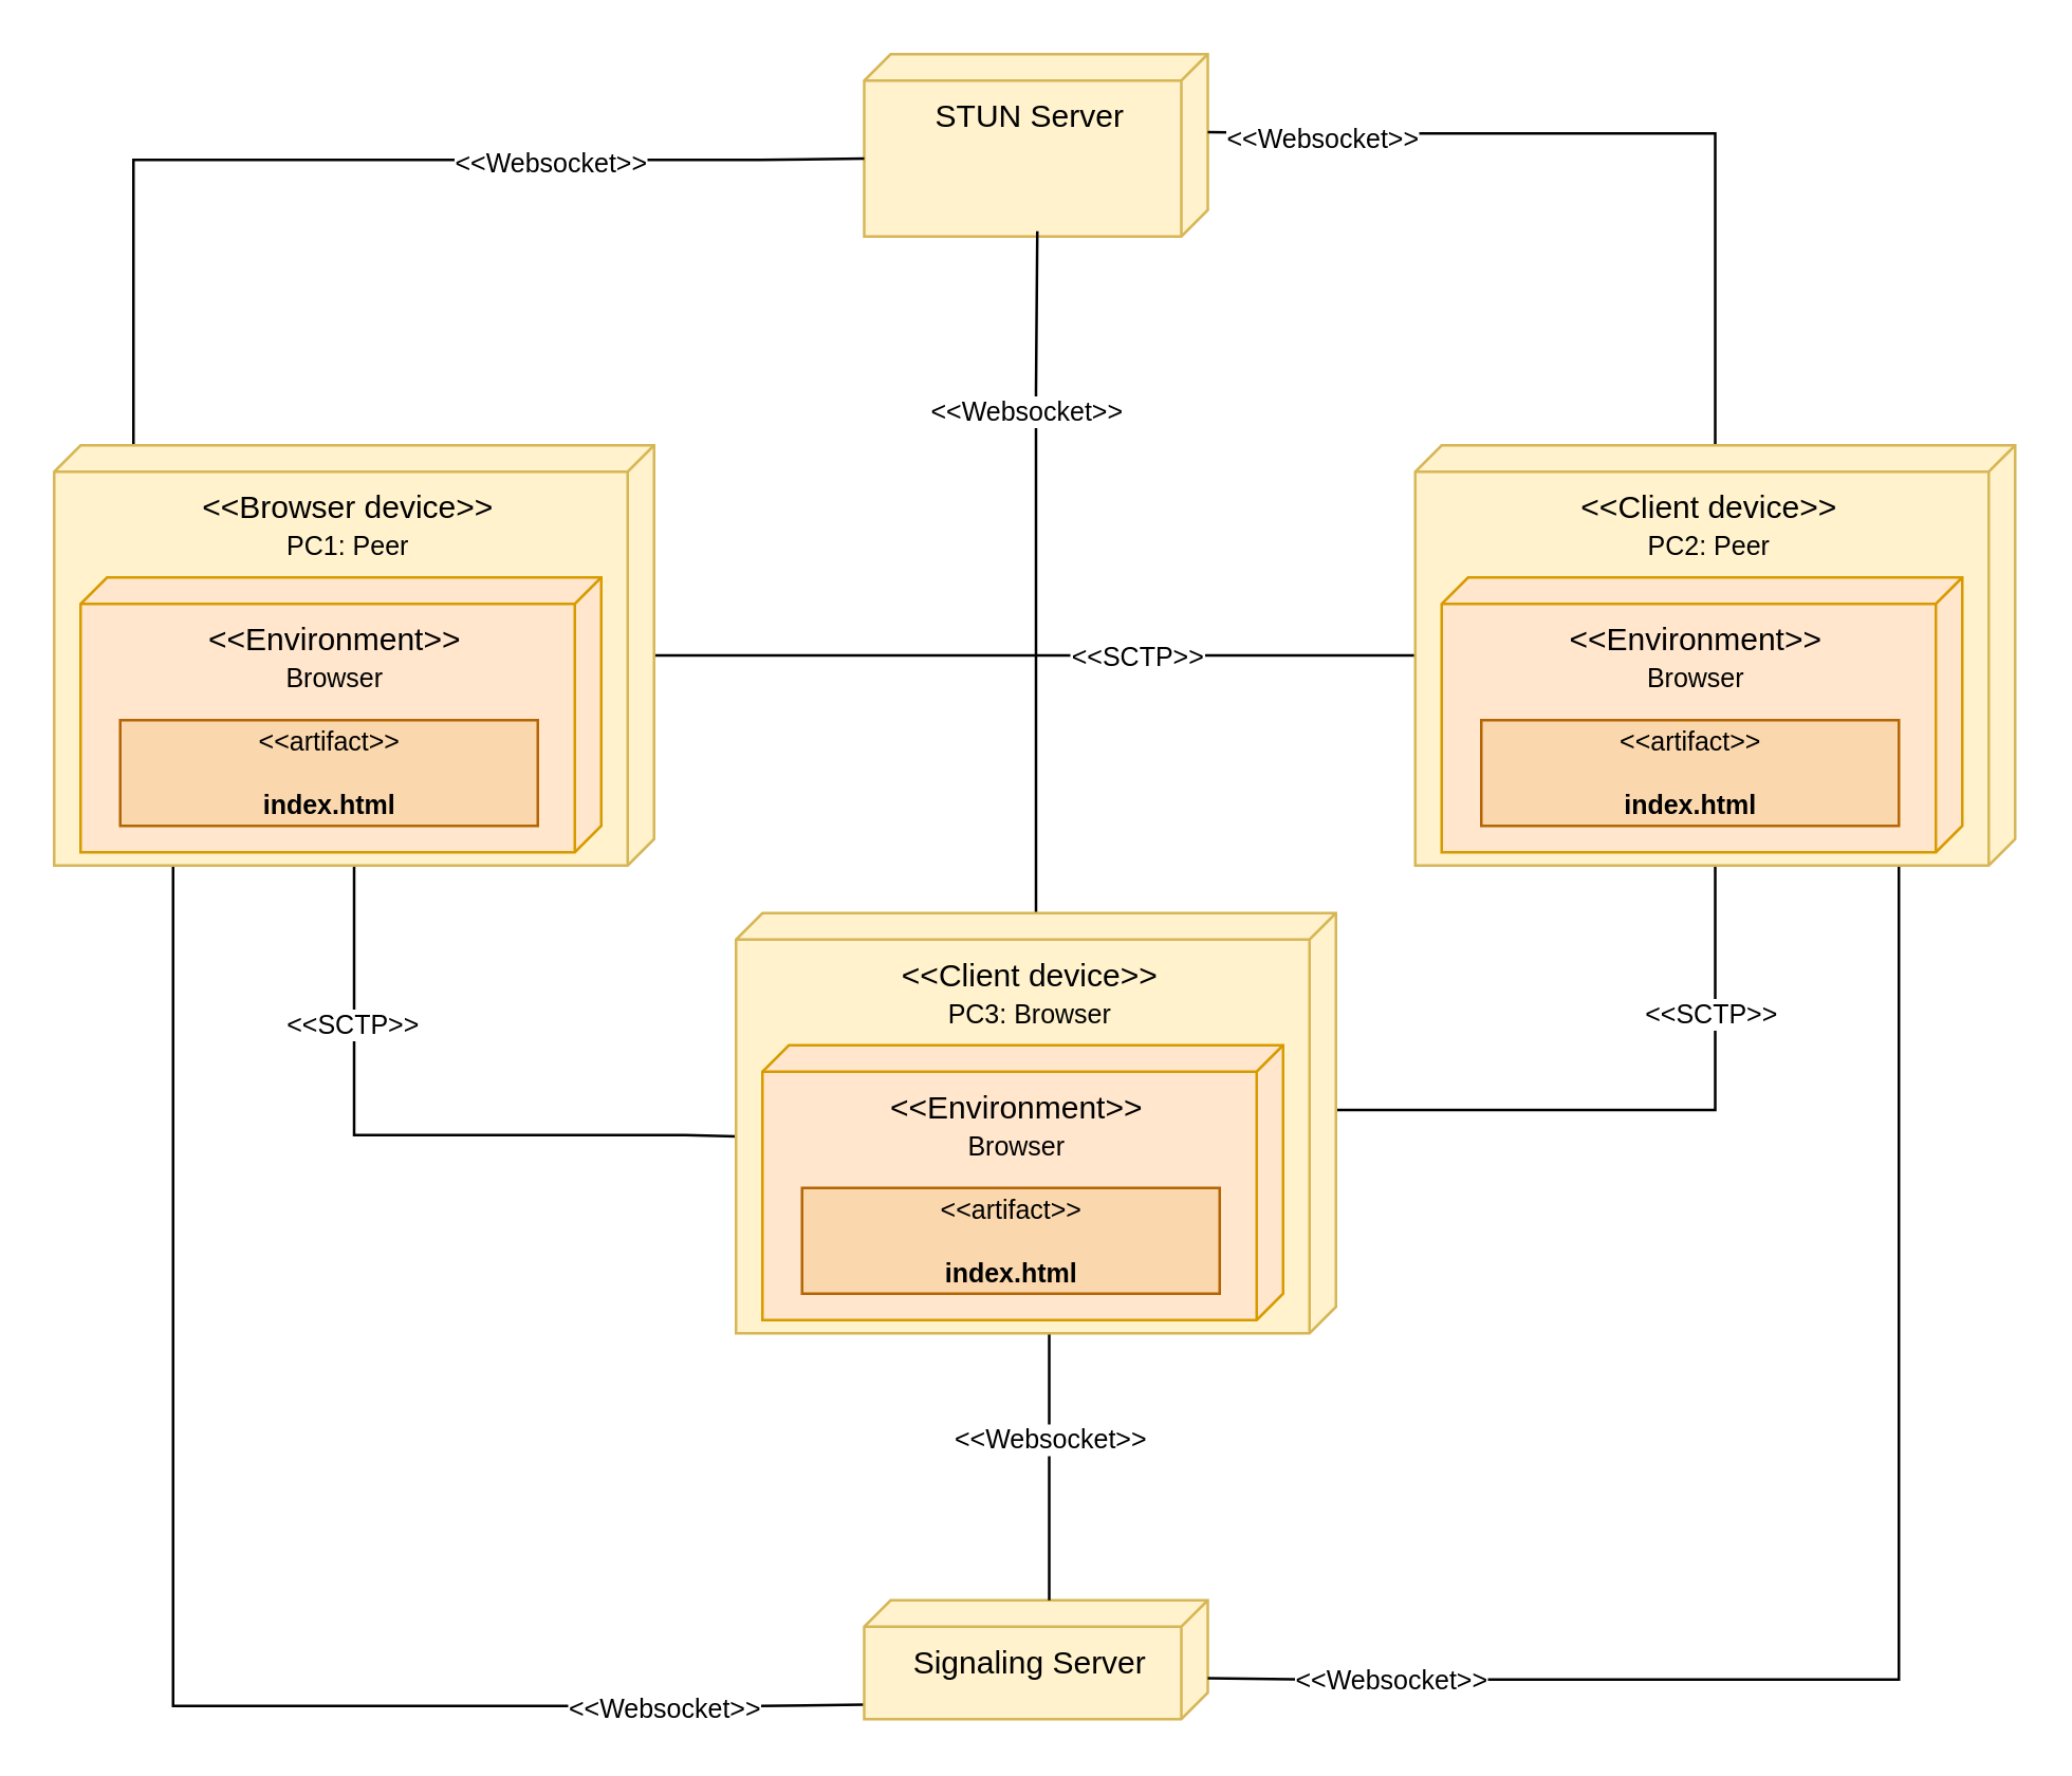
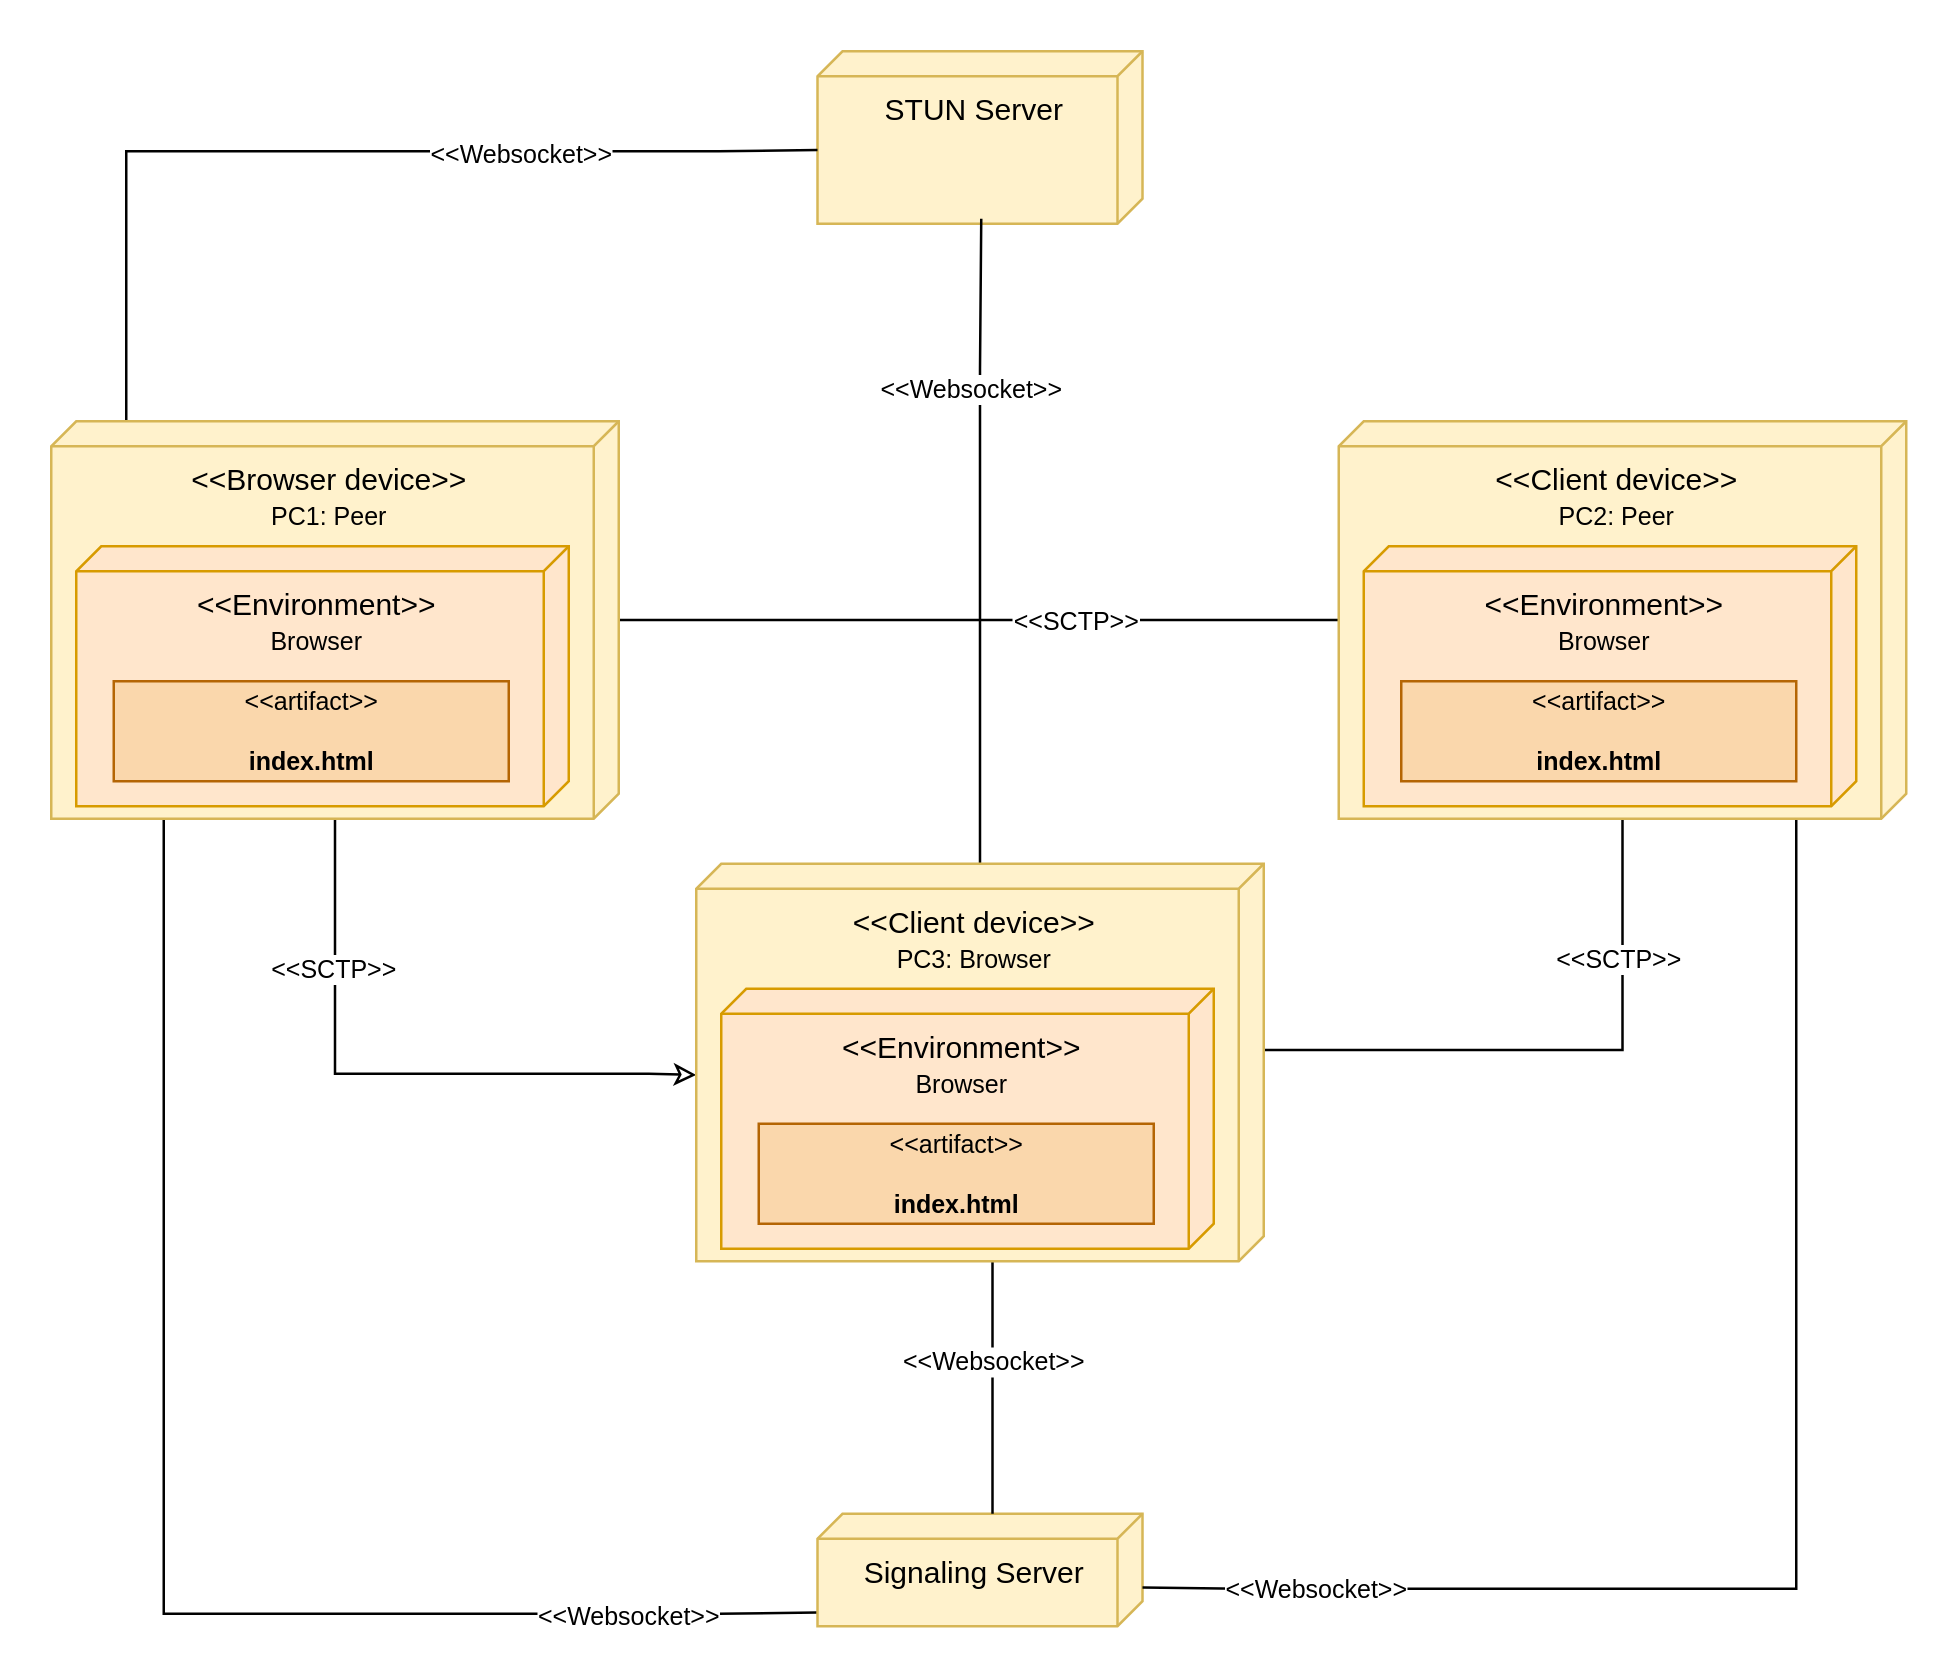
  <mxCell id="0" />
  <mxCell id="1" parent="0" />
  <mxCell id="2" value="STUN Server" style="verticalAlign=top;align=center;shape=cube;size=10;direction=south;fontStyle=0;html=1;boundedLbl=1;spacingLeft=5;fillColor=#fff2cc;strokeColor=#d6b656;" vertex="1" parent="1"><mxGeometry x="326.5" y="20" width="130" height="69" as="geometry" /></mxCell>
  <mxCell id="3" style="edgeStyle=orthogonalEdgeStyle;rounded=0;orthogonalLoop=1;jettySize=auto;html=1;fontSize=10;endArrow=none;endFill=0;" edge="1" parent="1" source="11" target="21"><mxGeometry relative="1" as="geometry" /></mxCell>
  <mxCell id="4" value="&amp;lt;&amp;lt;SCTP&amp;gt;&amp;gt;" style="edgeLabel;html=1;align=center;verticalAlign=middle;resizable=0;points=[];fontSize=10;" vertex="1" connectable="0" parent="3"><mxGeometry x="0.645" y="-2" relative="1" as="geometry"><mxPoint x="-55" y="-2" as="offset" /></mxGeometry></mxCell>
- <mxCell id="5" style="edgeStyle=orthogonalEdgeStyle;rounded=0;orthogonalLoop=1;jettySize=auto;html=1;fontSize=10;endArrow=none;endFill=0;entryX=0;entryY=0;entryDx=84.5;entryDy=227;entryPerimeter=0;" edge="1" parent="1" source="11" target="28"><mxGeometry relative="1" as="geometry"><mxPoint x="179.941" y="548.529" as="targetPoint" /><Array as="points"><mxPoint x="133" y="429" /><mxPoint x="259" y="429" /><mxPoint x="278" y="430" /></Array></mxGeometry></mxCell>
+ <mxCell id="5" style="edgeStyle=orthogonalEdgeStyle;rounded=0;orthogonalLoop=1;jettySize=auto;html=1;fontSize=10;endArrow=classic;endFill=0;entryX=0;entryY=0;entryDx=84.5;entryDy=227;entryPerimeter=0;" edge="1" parent="1" source="11" target="28"><mxGeometry relative="1" as="geometry"><mxPoint x="179.941" y="548.529" as="targetPoint" /><Array as="points"><mxPoint x="133" y="429" /><mxPoint x="259" y="429" /><mxPoint x="278" y="430" /></Array></mxGeometry></mxCell>
  <mxCell id="6" value="&amp;lt;&amp;lt;SCTP&amp;gt;&amp;gt;" style="edgeLabel;html=1;align=center;verticalAlign=middle;resizable=0;points=[];fontSize=10;" vertex="1" connectable="0" parent="5"><mxGeometry x="-0.521" y="-1" relative="1" as="geometry"><mxPoint as="offset" /></mxGeometry></mxCell>
  <mxCell id="7" style="edgeStyle=orthogonalEdgeStyle;rounded=0;orthogonalLoop=1;jettySize=auto;html=1;entryX=0;entryY=0;entryDx=39.5;entryDy=130;entryPerimeter=0;fontSize=10;endArrow=none;endFill=0;" edge="1" parent="1" source="11" target="14"><mxGeometry relative="1" as="geometry"><Array as="points"><mxPoint x="65" y="645" /><mxPoint x="287" y="645" /></Array></mxGeometry></mxCell>
  <mxCell id="8" value="&amp;lt;&amp;lt;Websocket&amp;gt;&amp;gt;" style="edgeLabel;html=1;align=center;verticalAlign=middle;resizable=0;points=[];fontSize=10;" vertex="1" connectable="0" parent="7"><mxGeometry x="0.736" relative="1" as="geometry"><mxPoint as="offset" /></mxGeometry></mxCell>
  <mxCell id="9" style="edgeStyle=orthogonalEdgeStyle;rounded=0;orthogonalLoop=1;jettySize=auto;html=1;entryX=0;entryY=0;entryDx=39.5;entryDy=130;entryPerimeter=0;fontSize=10;endArrow=none;endFill=0;" edge="1" parent="1" source="11" target="2"><mxGeometry relative="1" as="geometry"><Array as="points"><mxPoint x="50" y="60" /><mxPoint x="287" y="60" /></Array></mxGeometry></mxCell>
  <mxCell id="10" value="&amp;lt;&amp;lt;Websocket&amp;gt;&amp;gt;" style="edgeLabel;html=1;align=center;verticalAlign=middle;resizable=0;points=[];fontSize=10;" vertex="1" connectable="0" parent="9"><mxGeometry x="0.381" relative="1" as="geometry"><mxPoint as="offset" /></mxGeometry></mxCell>
  <mxCell id="11" value="&amp;lt;&amp;lt;Browser device&amp;gt;&amp;gt;&lt;br&gt;&lt;font style=&quot;font-size: 10px&quot;&gt;PC1: Peer&lt;/font&gt;" style="verticalAlign=top;align=center;shape=cube;size=10;direction=south;fontStyle=0;html=1;boundedLbl=1;spacingLeft=5;fillColor=#fff2cc;strokeColor=#d6b656;" vertex="1" parent="1"><mxGeometry x="20" y="168" width="227" height="159" as="geometry" /></mxCell>
  <mxCell id="12" value="&amp;lt;&amp;lt;Environment&amp;gt;&amp;gt;&lt;br&gt;&lt;font style=&quot;font-size: 10px&quot;&gt;Browser&lt;/font&gt;" style="verticalAlign=top;align=center;shape=cube;size=10;direction=south;html=1;boundedLbl=1;spacingLeft=5;fillColor=#ffe6cc;strokeColor=#d79b00;" vertex="1" parent="11"><mxGeometry width="197" height="104" relative="1" as="geometry"><mxPoint x="10" y="50" as="offset" /></mxGeometry></mxCell>
  <mxCell id="13" value="&amp;lt;&amp;lt;artifact&amp;gt;&amp;gt;&lt;br&gt;&lt;br&gt;&lt;b&gt;index.html&lt;/b&gt;" style="text;html=1;align=center;verticalAlign=middle;dashed=0;fillColor=#fad7ac;strokeColor=#b46504;fontSize=10;" vertex="1" parent="11"><mxGeometry x="25" y="104" width="158" height="40" as="geometry" /></mxCell>
  <mxCell id="14" value="Signaling Server" style="verticalAlign=top;align=center;shape=cube;size=10;direction=south;fontStyle=0;html=1;boundedLbl=1;spacingLeft=5;fillColor=#fff2cc;strokeColor=#d6b656;" vertex="1" parent="1"><mxGeometry x="326.5" y="605" width="130" height="45" as="geometry" /></mxCell>
  <mxCell id="15" style="edgeStyle=orthogonalEdgeStyle;rounded=0;orthogonalLoop=1;jettySize=auto;html=1;entryX=0;entryY=0;entryDx=74.5;entryDy=0;entryPerimeter=0;fontSize=10;endArrow=none;endFill=0;" edge="1" parent="1" source="21" target="28"><mxGeometry relative="1" as="geometry"><Array as="points"><mxPoint x="649" y="420" /></Array></mxGeometry></mxCell>
  <mxCell id="16" value="&amp;lt;&amp;lt;SCTP&amp;gt;&amp;gt;" style="edgeLabel;html=1;align=center;verticalAlign=middle;resizable=0;points=[];fontSize=10;" vertex="1" connectable="0" parent="15"><mxGeometry x="0.525" y="1" relative="1" as="geometry"><mxPoint x="85" y="-38" as="offset" /></mxGeometry></mxCell>
  <mxCell id="17" style="edgeStyle=orthogonalEdgeStyle;rounded=0;orthogonalLoop=1;jettySize=auto;html=1;entryX=0;entryY=0;entryDx=29.5;entryDy=0;entryPerimeter=0;fontSize=10;endArrow=none;endFill=0;" edge="1" parent="1" source="21" target="14"><mxGeometry relative="1" as="geometry"><Array as="points"><mxPoint x="718" y="635" /><mxPoint x="496" y="635" /></Array></mxGeometry></mxCell>
  <mxCell id="18" value="&amp;lt;&amp;lt;Websocket&amp;gt;&amp;gt;" style="edgeLabel;html=1;align=center;verticalAlign=middle;resizable=0;points=[];fontSize=10;" vertex="1" connectable="0" parent="17"><mxGeometry x="0.759" y="-1" relative="1" as="geometry"><mxPoint as="offset" /></mxGeometry></mxCell>
- <mxCell id="19" style="edgeStyle=orthogonalEdgeStyle;rounded=0;orthogonalLoop=1;jettySize=auto;html=1;entryX=0;entryY=0;entryDx=29.5;entryDy=0;entryPerimeter=0;fontSize=10;endArrow=none;endFill=0;" edge="1" parent="1" source="21" target="2"><mxGeometry relative="1" as="geometry"><Array as="points"><mxPoint x="649" y="50" /><mxPoint x="496" y="50" /></Array></mxGeometry></mxCell>
- <mxCell id="20" value="&amp;lt;&amp;lt;Websocket&amp;gt;&amp;gt;" style="edgeLabel;html=1;align=center;verticalAlign=middle;resizable=0;points=[];fontSize=10;" vertex="1" connectable="0" parent="19"><mxGeometry x="0.723" y="1" relative="1" as="geometry"><mxPoint as="offset" /></mxGeometry></mxCell>
  <mxCell id="21" value="&amp;lt;&amp;lt;Client device&amp;gt;&amp;gt;&lt;br&gt;&lt;font style=&quot;font-size: 10px&quot;&gt;PC2: Peer&lt;/font&gt;" style="verticalAlign=top;align=center;shape=cube;size=10;direction=south;fontStyle=0;html=1;boundedLbl=1;spacingLeft=5;fillColor=#fff2cc;strokeColor=#d6b656;" vertex="1" parent="1"><mxGeometry x="535" y="168" width="227" height="159" as="geometry" /></mxCell>
  <mxCell id="22" value="&amp;lt;&amp;lt;Environment&amp;gt;&amp;gt;&lt;br&gt;&lt;font style=&quot;font-size: 10px&quot;&gt;Browser&lt;/font&gt;" style="verticalAlign=top;align=center;shape=cube;size=10;direction=south;html=1;boundedLbl=1;spacingLeft=5;fillColor=#ffe6cc;strokeColor=#d79b00;" vertex="1" parent="21"><mxGeometry width="197" height="104" relative="1" as="geometry"><mxPoint x="10" y="50" as="offset" /></mxGeometry></mxCell>
  <mxCell id="23" value="&amp;lt;&amp;lt;artifact&amp;gt;&amp;gt;&lt;br&gt;&lt;br&gt;&lt;b&gt;index.html&lt;/b&gt;" style="text;html=1;align=center;verticalAlign=middle;dashed=0;fillColor=#fad7ac;strokeColor=#b46504;fontSize=10;" vertex="1" parent="21"><mxGeometry x="25" y="104" width="158" height="40" as="geometry" /></mxCell>
  <mxCell id="24" style="edgeStyle=orthogonalEdgeStyle;rounded=0;orthogonalLoop=1;jettySize=auto;html=1;entryX=0;entryY=0;entryDx=0;entryDy=60;entryPerimeter=0;fontSize=10;endArrow=none;endFill=0;" edge="1" parent="1" source="28" target="14"><mxGeometry relative="1" as="geometry"><Array as="points"><mxPoint x="397" y="555" /></Array></mxGeometry></mxCell>
  <mxCell id="25" value="&amp;lt;&amp;lt;Websocket&amp;gt;&amp;gt;" style="edgeLabel;html=1;align=center;verticalAlign=middle;resizable=0;points=[];fontSize=10;" vertex="1" connectable="0" parent="24"><mxGeometry x="-0.234" relative="1" as="geometry"><mxPoint as="offset" /></mxGeometry></mxCell>
  <mxCell id="26" style="edgeStyle=orthogonalEdgeStyle;rounded=0;orthogonalLoop=1;jettySize=auto;html=1;fontSize=10;endArrow=none;endFill=0;" edge="1" parent="1" source="28"><mxGeometry relative="1" as="geometry"><mxPoint x="392" y="87" as="targetPoint" /><Array as="points"><mxPoint x="392" y="147" /><mxPoint x="392" y="89" /></Array></mxGeometry></mxCell>
  <mxCell id="27" value="&amp;lt;&amp;lt;Websocket&amp;gt;&amp;gt;" style="edgeLabel;html=1;align=center;verticalAlign=middle;resizable=0;points=[];fontSize=10;" vertex="1" connectable="0" parent="26"><mxGeometry x="0.832" y="1" relative="1" as="geometry"><mxPoint x="-3" y="46" as="offset" /></mxGeometry></mxCell>
  <mxCell id="28" value="&amp;lt;&amp;lt;Client device&amp;gt;&amp;gt;&lt;br&gt;&lt;font style=&quot;font-size: 10px&quot;&gt;PC3: Browser&lt;/font&gt;" style="verticalAlign=top;align=center;shape=cube;size=10;direction=south;fontStyle=0;html=1;boundedLbl=1;spacingLeft=5;fillColor=#fff2cc;strokeColor=#d6b656;" vertex="1" parent="1"><mxGeometry x="278" y="345" width="227" height="159" as="geometry" /></mxCell>
  <mxCell id="29" value="&amp;lt;&amp;lt;Environment&amp;gt;&amp;gt;&lt;br&gt;&lt;font style=&quot;font-size: 10px&quot;&gt;Browser&lt;/font&gt;" style="verticalAlign=top;align=center;shape=cube;size=10;direction=south;html=1;boundedLbl=1;spacingLeft=5;fillColor=#ffe6cc;strokeColor=#d79b00;" vertex="1" parent="28"><mxGeometry width="197" height="104" relative="1" as="geometry"><mxPoint x="10" y="50" as="offset" /></mxGeometry></mxCell>
  <mxCell id="30" value="&amp;lt;&amp;lt;artifact&amp;gt;&amp;gt;&lt;br&gt;&lt;br&gt;&lt;b&gt;index.html&lt;/b&gt;" style="text;html=1;align=center;verticalAlign=middle;dashed=0;fillColor=#fad7ac;strokeColor=#b46504;fontSize=10;" vertex="1" parent="28"><mxGeometry x="25" y="104" width="158" height="40" as="geometry" /></mxCell>
